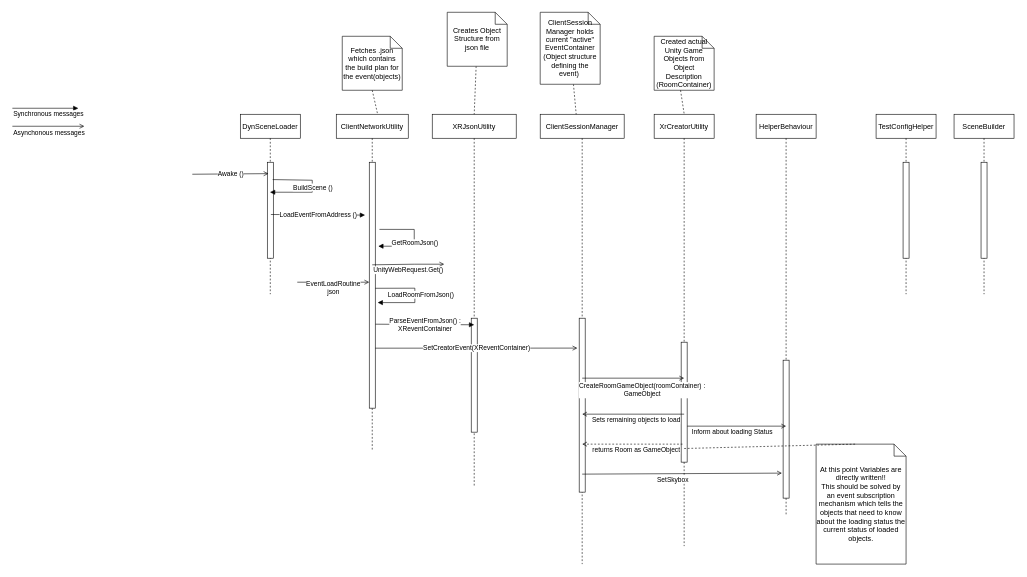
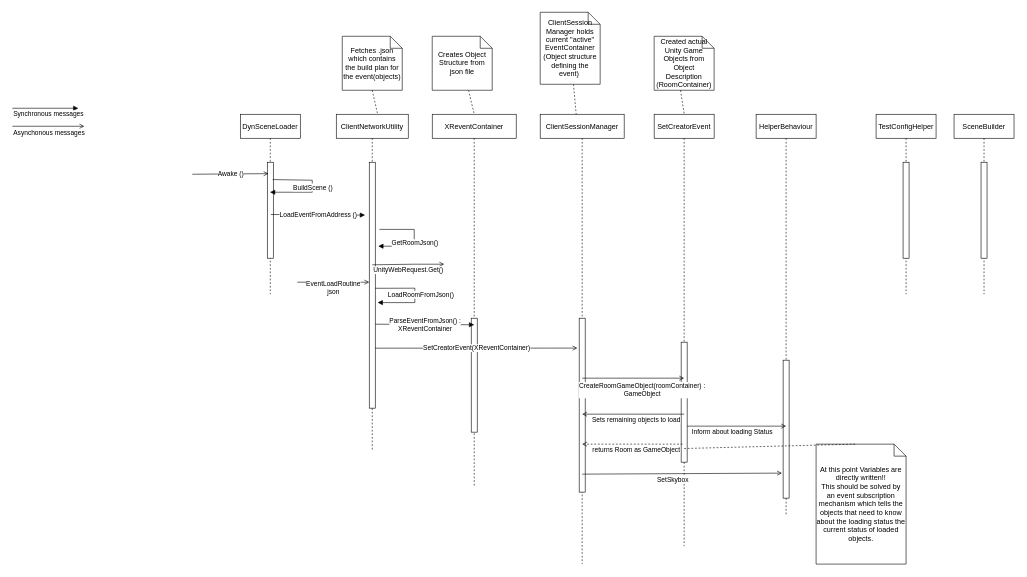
  <mxCell id="0" />
  <mxCell id="1" parent="0" />
- <mxCell id="2" value="XRJsonUtility" style="shape=umlLifeline;perimeter=lifelinePerimeter;container=1;collapsible=0;recursiveResize=0;rounded=0;shadow=0;strokeWidth=1;movable=0;resizable=0;rotatable=0;deletable=0;editable=0;connectable=0;" vertex="1" parent="1"><mxGeometry x="720" y="190" width="140" height="620" as="geometry" /></mxCell>
+ <mxCell id="2" value="XReventContainer" style="shape=umlLifeline;perimeter=lifelinePerimeter;container=1;collapsible=0;recursiveResize=0;rounded=0;shadow=0;strokeWidth=1;movable=0;resizable=0;rotatable=0;deletable=0;editable=0;connectable=0;" vertex="1" parent="1"><mxGeometry x="720" y="190" width="140" height="620" as="geometry" /></mxCell>
  <mxCell id="3" value="" style="points=[];perimeter=orthogonalPerimeter;rounded=0;shadow=0;strokeWidth=1;" vertex="1" parent="2"><mxGeometry x="65" y="340" width="10" height="190" as="geometry" /></mxCell>
  <mxCell id="4" value="" style="endArrow=block;html=1;rounded=0;exitX=0.51;exitY=0.557;exitDx=0;exitDy=0;exitPerimeter=0;endFill=1;" edge="1" parent="2"><mxGeometry relative="1" as="geometry"><mxPoint x="-95" y="350" as="sourcePoint" /><mxPoint x="70" y="351" as="targetPoint" /></mxGeometry></mxCell>
  <mxCell id="5" value="ParseEventFromJson() : &lt;br&gt;XReventContainer" style="edgeLabel;resizable=0;html=1;align=center;verticalAlign=middle;" connectable="0" vertex="1" parent="4"><mxGeometry relative="1" as="geometry" /></mxCell>
  <mxCell id="6" value="ClientNetworkUtility" style="shape=umlLifeline;perimeter=lifelinePerimeter;container=1;collapsible=0;recursiveResize=0;rounded=0;shadow=0;strokeWidth=1;" parent="1" vertex="1"><mxGeometry x="560" y="190" width="120" height="560" as="geometry" /></mxCell>
  <mxCell id="7" value="" style="points=[];perimeter=orthogonalPerimeter;rounded=0;shadow=0;strokeWidth=1;" parent="6" vertex="1"><mxGeometry x="55" y="80" width="10" height="410" as="geometry" /></mxCell>
  <mxCell id="8" value="" style="endArrow=block;html=1;rounded=0;endFill=1;exitX=1.7;exitY=0.273;exitDx=0;exitDy=0;exitPerimeter=0;" edge="1" parent="6" source="7"><mxGeometry width="50" height="50" relative="1" as="geometry"><mxPoint x="80" y="190" as="sourcePoint" /><mxPoint x="70" y="220" as="targetPoint" /><Array as="points"><mxPoint x="130" y="192" /><mxPoint x="130" y="220" /></Array></mxGeometry></mxCell>
  <mxCell id="9" value="GetRoomJson()" style="edgeLabel;html=1;align=center;verticalAlign=middle;resizable=0;points=[];" vertex="1" connectable="0" parent="8"><mxGeometry x="0.286" y="1" relative="1" as="geometry"><mxPoint x="8" y="-7" as="offset" /></mxGeometry></mxCell>
  <mxCell id="10" value="&lt;div&gt;EventLoadRoutine&lt;/div&gt;&lt;div&gt;json&lt;br&gt;&lt;/div&gt;" style="endArrow=open;html=1;rounded=0;endFill=0;" edge="1" parent="6"><mxGeometry x="-0.001" y="-9" relative="1" as="geometry"><mxPoint x="-65" y="280" as="sourcePoint" /><mxPoint x="55" y="280" as="targetPoint" /><Array as="points"><mxPoint x="5" y="280" /></Array><mxPoint y="1" as="offset" /></mxGeometry></mxCell>
  <mxCell id="11" value="" style="endArrow=block;html=1;rounded=0;endFill=1;exitX=0.533;exitY=0.427;exitDx=0;exitDy=0;exitPerimeter=0;entryX=1.3;entryY=0.425;entryDx=0;entryDy=0;entryPerimeter=0;" edge="1" parent="6"><mxGeometry width="50" height="50" relative="1" as="geometry"><mxPoint x="65.0" y="290.15" as="sourcePoint" /><mxPoint x="69.04" y="314" as="targetPoint" /><Array as="points"><mxPoint x="131.04" y="290" /><mxPoint x="131.04" y="314" /></Array></mxGeometry></mxCell>
  <mxCell id="12" value="LoadRoomFromJson()" style="edgeLabel;html=1;align=center;verticalAlign=middle;resizable=0;points=[];" vertex="1" connectable="0" parent="11"><mxGeometry x="0.286" y="1" relative="1" as="geometry"><mxPoint x="17" y="-15" as="offset" /></mxGeometry></mxCell>
  <mxCell id="13" value="" style="endArrow=open;html=1;rounded=0;exitX=0.51;exitY=0.557;exitDx=0;exitDy=0;exitPerimeter=0;endFill=0;entryX=-0.3;entryY=0.172;entryDx=0;entryDy=0;entryPerimeter=0;" edge="1" parent="6" target="16"><mxGeometry relative="1" as="geometry"><mxPoint x="65" y="390.0" as="sourcePoint" /><mxPoint x="234" y="390.9" as="targetPoint" /></mxGeometry></mxCell>
  <mxCell id="14" value="SetCreatorEvent(XReventContainer)" style="edgeLabel;resizable=0;html=1;align=center;verticalAlign=middle;" connectable="0" vertex="1" parent="13"><mxGeometry relative="1" as="geometry" /></mxCell>
  <mxCell id="15" value="ClientSessionManager" style="shape=umlLifeline;perimeter=lifelinePerimeter;container=1;collapsible=0;recursiveResize=0;rounded=0;shadow=0;strokeWidth=1;" parent="1" vertex="1"><mxGeometry x="900" y="190" width="140" height="750" as="geometry" /></mxCell>
  <mxCell id="16" value="" style="points=[];perimeter=orthogonalPerimeter;rounded=0;shadow=0;strokeWidth=1;" parent="15" vertex="1"><mxGeometry x="65" y="340" width="10" height="290" as="geometry" /></mxCell>
  <mxCell id="17" value="DynSceneLoader" style="shape=umlLifeline;perimeter=lifelinePerimeter;container=1;collapsible=0;recursiveResize=0;rounded=0;shadow=0;strokeWidth=1;" parent="1" vertex="1"><mxGeometry x="400" y="190" width="100" height="300" as="geometry" /></mxCell>
  <mxCell id="18" value="" style="points=[];perimeter=orthogonalPerimeter;rounded=0;shadow=0;strokeWidth=1;" parent="17" vertex="1"><mxGeometry x="45" y="80" width="10" height="160" as="geometry" /></mxCell>
- <mxCell id="19" value="XrCreatorUtility" style="shape=umlLifeline;perimeter=lifelinePerimeter;container=1;collapsible=0;recursiveResize=0;rounded=0;shadow=0;strokeWidth=1;" parent="1" vertex="1"><mxGeometry x="1090" y="190" width="100" height="720" as="geometry" /></mxCell>
+ <mxCell id="19" value="SetCreatorEvent" style="shape=umlLifeline;perimeter=lifelinePerimeter;container=1;collapsible=0;recursiveResize=0;rounded=0;shadow=0;strokeWidth=1;" parent="1" vertex="1"><mxGeometry x="1090" y="190" width="100" height="720" as="geometry" /></mxCell>
  <mxCell id="20" value="" style="points=[];perimeter=orthogonalPerimeter;rounded=0;shadow=0;strokeWidth=1;" parent="19" vertex="1"><mxGeometry x="45" y="380" width="10" height="200" as="geometry" /></mxCell>
  <mxCell id="21" value="SetSkybox" style="endArrow=open;html=1;rounded=0;exitX=0.51;exitY=0.557;exitDx=0;exitDy=0;exitPerimeter=0;endFill=0;entryX=0.43;entryY=0.893;entryDx=0;entryDy=0;entryPerimeter=0;" edge="1" parent="19" target="46"><mxGeometry x="-0.091" y="-10" relative="1" as="geometry"><mxPoint x="-120" y="600" as="sourcePoint" /><mxPoint x="45" y="600" as="targetPoint" /><mxPoint as="offset" /></mxGeometry></mxCell>
  <mxCell id="22" value="SceneBuilder" style="shape=umlLifeline;perimeter=lifelinePerimeter;container=1;collapsible=0;recursiveResize=0;rounded=0;shadow=0;strokeWidth=1;" parent="1" vertex="1"><mxGeometry x="1590" y="190" width="100" height="300" as="geometry" /></mxCell>
  <mxCell id="23" value="" style="points=[];perimeter=orthogonalPerimeter;rounded=0;shadow=0;strokeWidth=1;" parent="22" vertex="1"><mxGeometry x="45" y="80" width="10" height="160" as="geometry" /></mxCell>
  <mxCell id="24" value="" style="endArrow=open;html=1;rounded=0;entryX=0.47;entryY=0.33;entryDx=0;entryDy=0;entryPerimeter=0;endFill=0;" parent="1" target="17" edge="1"><mxGeometry relative="1" as="geometry"><mxPoint x="320" y="290" as="sourcePoint" /><mxPoint x="420" y="290" as="targetPoint" /></mxGeometry></mxCell>
  <mxCell id="25" value="Awake ()" style="edgeLabel;resizable=0;html=1;align=center;verticalAlign=middle;" parent="24" connectable="0" vertex="1"><mxGeometry relative="1" as="geometry" /></mxCell>
  <mxCell id="26" value="" style="endArrow=block;html=1;rounded=0;exitX=0.54;exitY=0.363;exitDx=0;exitDy=0;exitPerimeter=0;endFill=1;" parent="1" source="17" target="17" edge="1"><mxGeometry relative="1" as="geometry"><mxPoint x="273" y="391" as="sourcePoint" /><mxPoint x="460" y="340" as="targetPoint" /><Array as="points"><mxPoint x="520" y="300" /><mxPoint x="520" y="320" /></Array></mxGeometry></mxCell>
  <mxCell id="27" value="BuildScene ()" style="edgeLabel;resizable=0;html=1;align=center;verticalAlign=middle;" parent="26" connectable="0" vertex="1"><mxGeometry relative="1" as="geometry" /></mxCell>
  <mxCell id="28" value="" style="endArrow=block;html=1;rounded=0;entryX=-0.7;entryY=0.215;entryDx=0;entryDy=0;entryPerimeter=0;exitX=0.51;exitY=0.557;exitDx=0;exitDy=0;exitPerimeter=0;endFill=1;" parent="1" source="17" target="7" edge="1"><mxGeometry relative="1" as="geometry"><mxPoint x="320" y="370" as="sourcePoint" /><mxPoint x="530" y="510" as="targetPoint" /></mxGeometry></mxCell>
  <mxCell id="29" value="LoadEventFromAddress ()" style="edgeLabel;resizable=0;html=1;align=center;verticalAlign=middle;" parent="28" connectable="0" vertex="1"><mxGeometry relative="1" as="geometry" /></mxCell>
  <mxCell id="30" value="TestConfigHelper" style="shape=umlLifeline;perimeter=lifelinePerimeter;container=1;collapsible=0;recursiveResize=0;rounded=0;shadow=0;strokeWidth=1;" parent="1" vertex="1"><mxGeometry x="1460" y="190" width="100" height="300" as="geometry" /></mxCell>
  <mxCell id="31" value="" style="points=[];perimeter=orthogonalPerimeter;rounded=0;shadow=0;strokeWidth=1;" parent="30" vertex="1"><mxGeometry x="45" y="80" width="10" height="160" as="geometry" /></mxCell>
  <mxCell id="32" value="Synchronous messages" style="endArrow=block;html=1;rounded=0;endFill=1;" edge="1" parent="1"><mxGeometry x="0.091" y="-10" width="50" height="50" relative="1" as="geometry"><mxPoint x="20" y="180" as="sourcePoint" /><mxPoint x="130" y="180" as="targetPoint" /><mxPoint as="offset" /></mxGeometry></mxCell>
  <mxCell id="33" value="" style="endArrow=open;html=1;rounded=0;endFill=0;" edge="1" parent="1"><mxGeometry width="50" height="50" relative="1" as="geometry"><mxPoint x="20" y="210" as="sourcePoint" /><mxPoint x="140" y="210" as="targetPoint" /></mxGeometry></mxCell>
  <mxCell id="34" value="Asynchonous messages" style="edgeLabel;html=1;align=center;verticalAlign=middle;resizable=0;points=[];" vertex="1" connectable="0" parent="33"><mxGeometry x="0.286" y="1" relative="1" as="geometry"><mxPoint x="-17" y="11" as="offset" /></mxGeometry></mxCell>
  <mxCell id="35" value="UnityWebRequest.Get()" style="endArrow=open;html=1;rounded=0;endFill=0;" edge="1" parent="1"><mxGeometry x="-0.001" y="-9" relative="1" as="geometry"><mxPoint x="620" y="441" as="sourcePoint" /><mxPoint x="740" y="440" as="targetPoint" /><Array as="points"><mxPoint x="690" y="440" /></Array><mxPoint y="1" as="offset" /></mxGeometry></mxCell>
  <mxCell id="36" style="rounded=0;orthogonalLoop=1;jettySize=auto;html=1;endArrow=none;endFill=0;dashed=1;" edge="1" parent="1" source="37"><mxGeometry relative="1" as="geometry"><mxPoint x="960" y="190" as="targetPoint" /></mxGeometry></mxCell>
  <mxCell id="37" value="ClientSession Manager holds current &quot;active&quot; EventContainer (Object structure defining the event)&amp;nbsp; " style="shape=note;size=20;whiteSpace=wrap;html=1;" vertex="1" parent="1"><mxGeometry x="900" y="20" width="100" height="120" as="geometry" /></mxCell>
  <mxCell id="38" style="edgeStyle=none;rounded=0;orthogonalLoop=1;jettySize=auto;html=1;dashed=1;endArrow=none;endFill=0;" edge="1" parent="1" source="39"><mxGeometry relative="1" as="geometry"><mxPoint x="790" y="190" as="targetPoint" /></mxGeometry></mxCell>
- <mxCell id="39" value="Creates Object Structure from json file " style="shape=note;size=20;whiteSpace=wrap;html=1;" vertex="1" parent="1"><mxGeometry x="745" y="20" width="100" height="90" as="geometry" /></mxCell>
+ <mxCell id="39" value="Creates Object Structure from json file " style="shape=note;size=20;whiteSpace=wrap;html=1;" vertex="1" parent="1"><mxGeometry x="720" y="60" width="100" height="90" as="geometry" /></mxCell>
  <mxCell id="40" value="Fetches .json which contains the build plan for the event(objects)" style="shape=note;size=20;whiteSpace=wrap;html=1;" vertex="1" parent="1"><mxGeometry x="570" y="60" width="100" height="90" as="geometry" /></mxCell>
  <mxCell id="41" style="edgeStyle=none;rounded=0;orthogonalLoop=1;jettySize=auto;html=1;dashed=1;endArrow=none;endFill=0;exitX=0.5;exitY=1;exitDx=0;exitDy=0;exitPerimeter=0;entryX=0.575;entryY=0;entryDx=0;entryDy=0;entryPerimeter=0;" edge="1" parent="1" source="40" target="6"><mxGeometry relative="1" as="geometry"><mxPoint x="800" y="200" as="targetPoint" /><mxPoint x="790.588" y="160" as="sourcePoint" /></mxGeometry></mxCell>
  <mxCell id="42" value="&lt;div&gt;CreateRoomGameObject(roomContainer) :&lt;/div&gt;&lt;div&gt;GameObject&lt;br&gt;&lt;/div&gt;" style="endArrow=open;html=1;rounded=0;exitX=0.51;exitY=0.557;exitDx=0;exitDy=0;exitPerimeter=0;endFill=0;" edge="1" parent="1"><mxGeometry x="0.176" y="-20" relative="1" as="geometry"><mxPoint x="970.02" y="630" as="sourcePoint" /><mxPoint x="1140" y="630" as="targetPoint" /><mxPoint as="offset" /></mxGeometry></mxCell>
  <mxCell id="43" value="Created actual Unity Game Objects from Object Description (RoomContainer)" style="shape=note;size=20;whiteSpace=wrap;html=1;" vertex="1" parent="1"><mxGeometry x="1090" y="60" width="100" height="90" as="geometry" /></mxCell>
  <mxCell id="44" style="rounded=0;orthogonalLoop=1;jettySize=auto;html=1;endArrow=none;endFill=0;dashed=1;exitX=0.44;exitY=1;exitDx=0;exitDy=0;exitPerimeter=0;entryX=0.5;entryY=-0.001;entryDx=0;entryDy=0;entryPerimeter=0;" edge="1" parent="1" source="43" target="19"><mxGeometry relative="1" as="geometry"><mxPoint x="964.737" y="150" as="sourcePoint" /><mxPoint x="970" y="200" as="targetPoint" /></mxGeometry></mxCell>
  <mxCell id="45" value="Sets remaining objects to load" style="endArrow=none;html=1;rounded=0;exitX=0.51;exitY=0.557;exitDx=0;exitDy=0;exitPerimeter=0;endFill=0;startArrow=open;startFill=0;" edge="1" parent="1"><mxGeometry x="0.059" y="-10" relative="1" as="geometry"><mxPoint x="970" y="690" as="sourcePoint" /><mxPoint x="1139.98" y="690" as="targetPoint" /><mxPoint as="offset" /></mxGeometry></mxCell>
  <mxCell id="46" value="HelperBehaviour" style="shape=umlLifeline;perimeter=lifelinePerimeter;container=1;collapsible=0;recursiveResize=0;rounded=0;shadow=0;strokeWidth=1;" vertex="1" parent="1"><mxGeometry x="1260" y="190" width="100" height="670" as="geometry" /></mxCell>
  <mxCell id="47" value="" style="points=[];perimeter=orthogonalPerimeter;rounded=0;shadow=0;strokeWidth=1;" vertex="1" parent="46"><mxGeometry x="45" y="410" width="10" height="230" as="geometry" /></mxCell>
  <mxCell id="48" value="Inform about loading Status" style="endArrow=open;html=1;rounded=0;exitX=0.51;exitY=0.557;exitDx=0;exitDy=0;exitPerimeter=0;endFill=0;" edge="1" parent="46"><mxGeometry x="-0.091" y="-10" relative="1" as="geometry"><mxPoint x="-115" y="520" as="sourcePoint" /><mxPoint x="50" y="520" as="targetPoint" /><mxPoint as="offset" /></mxGeometry></mxCell>
  <mxCell id="49" value="&lt;div&gt;At this point Variables are directly written!!&lt;/div&gt;&lt;div&gt;This should be solved by an event subscription mechanism which tells the objects that need to know about the loading status the current status of loaded objects.&lt;br&gt;&lt;/div&gt;" style="shape=note;size=20;whiteSpace=wrap;html=1;" vertex="1" parent="1"><mxGeometry x="1360" y="740" width="150" height="200" as="geometry" /></mxCell>
  <mxCell id="50" value="" style="endArrow=none;dashed=1;html=1;rounded=0;entryX=0.5;entryY=0.774;entryDx=0;entryDy=0;entryPerimeter=0;exitX=0;exitY=0;exitDx=65;exitDy=0;exitPerimeter=0;" edge="1" parent="1" source="49" target="19"><mxGeometry width="50" height="50" relative="1" as="geometry"><mxPoint x="1160" y="840" as="sourcePoint" /><mxPoint x="1210" y="790" as="targetPoint" /></mxGeometry></mxCell>
  <mxCell id="51" value="returns Room as GameObject" style="endArrow=none;html=1;rounded=0;exitX=0.51;exitY=0.557;exitDx=0;exitDy=0;exitPerimeter=0;endFill=0;startArrow=open;startFill=0;dashed=1;" edge="1" parent="1"><mxGeometry x="0.059" y="-10" relative="1" as="geometry"><mxPoint x="970" y="740" as="sourcePoint" /><mxPoint x="1139.98" y="740" as="targetPoint" /><mxPoint as="offset" /></mxGeometry></mxCell>
